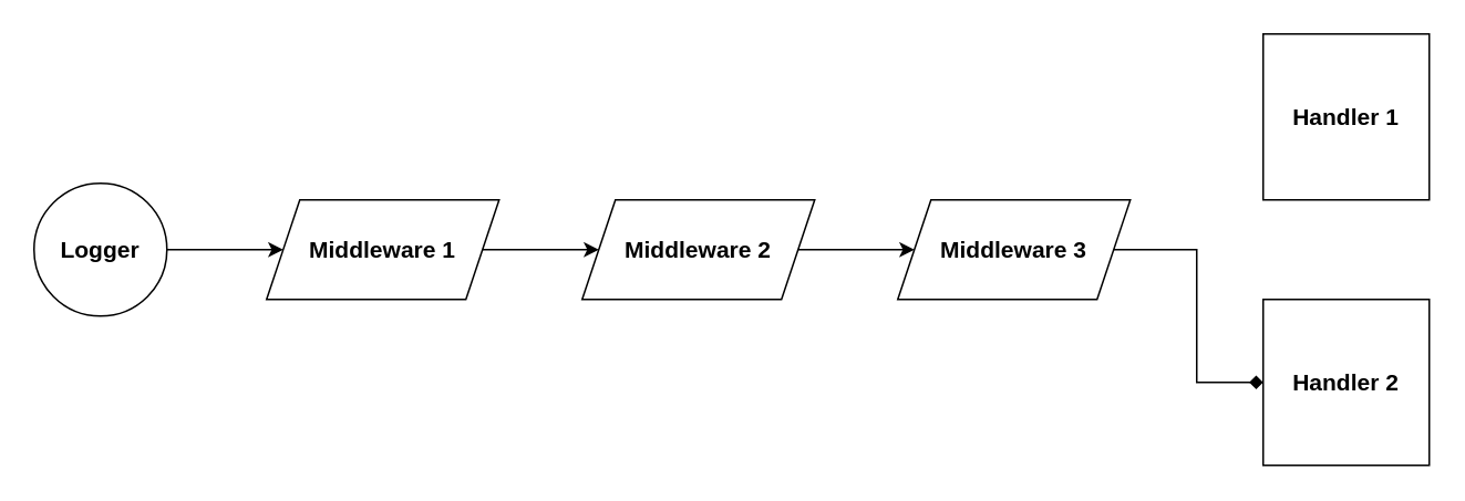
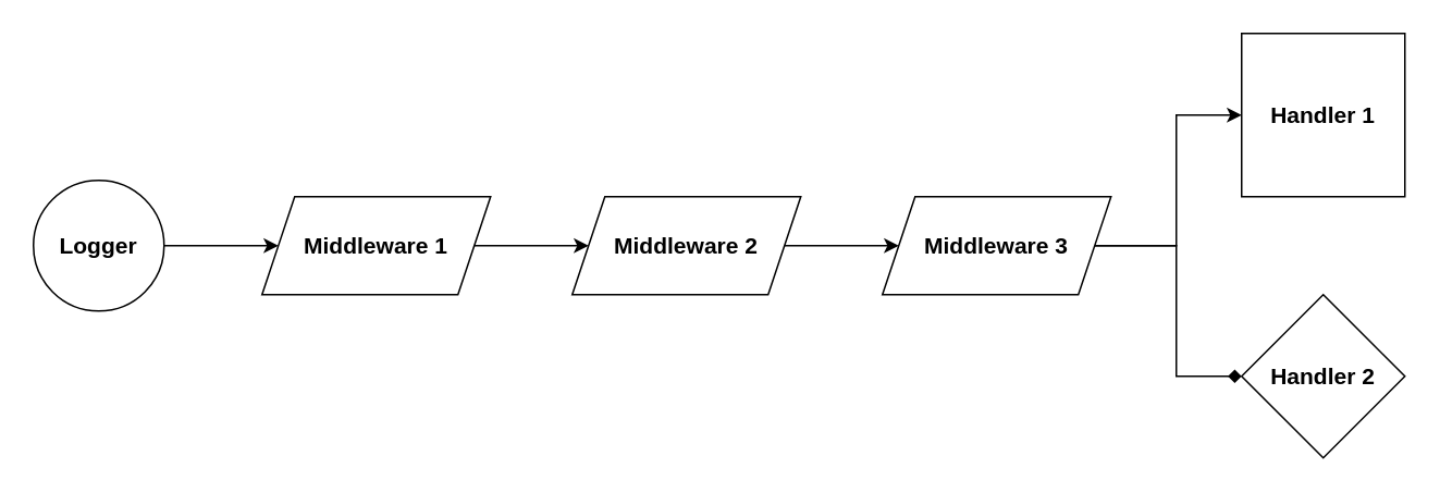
  <mxCell id="0" />
  <mxCell id="1" parent="0" />
  <mxCell id="2" style="edgeStyle=orthogonalEdgeStyle;rounded=0;orthogonalLoop=1;jettySize=auto;html=1;entryX=0;entryY=0.5;entryDx=0;entryDy=0;" edge="1" parent="1" source="3" target="5"><mxGeometry relative="1" as="geometry" /></mxCell>
  <mxCell id="3" value="&lt;b&gt;&lt;font style=&quot;font-size: 14px;&quot;&gt;Logger&lt;/font&gt;&lt;/b&gt;" style="ellipse;whiteSpace=wrap;html=1;aspect=fixed;" vertex="1" parent="1"><mxGeometry x="20" y="110" width="80" height="80" as="geometry" /></mxCell>
  <mxCell id="4" style="edgeStyle=orthogonalEdgeStyle;rounded=0;orthogonalLoop=1;jettySize=auto;html=1;" edge="1" parent="1" source="5" target="7"><mxGeometry relative="1" as="geometry" /></mxCell>
  <mxCell id="5" value="&lt;font style=&quot;font-size: 14px;&quot;&gt;&lt;b&gt;Middleware 1&lt;/b&gt;&lt;/font&gt;" style="shape=parallelogram;perimeter=parallelogramPerimeter;whiteSpace=wrap;html=1;fixedSize=1;" vertex="1" parent="1"><mxGeometry x="160" y="120" width="140" height="60" as="geometry" /></mxCell>
  <mxCell id="6" style="edgeStyle=orthogonalEdgeStyle;rounded=0;orthogonalLoop=1;jettySize=auto;html=1;entryX=0;entryY=0.5;entryDx=0;entryDy=0;" edge="1" parent="1" source="7" target="10"><mxGeometry relative="1" as="geometry" /></mxCell>
  <mxCell id="7" value="&lt;font style=&quot;font-size: 14px;&quot;&gt;&lt;b&gt;Middleware 2&lt;/b&gt;&lt;/font&gt;" style="shape=parallelogram;perimeter=parallelogramPerimeter;whiteSpace=wrap;html=1;fixedSize=1;" vertex="1" parent="1"><mxGeometry x="350" y="120" width="140" height="60" as="geometry" /></mxCell>
  <mxCell id="8" style="edgeStyle=orthogonalEdgeStyle;rounded=0;orthogonalLoop=1;jettySize=auto;html=1;entryX=0;entryY=0.5;entryDx=0;entryDy=0;endArrow=diamond;" edge="1" parent="1" source="10" target="12"><mxGeometry relative="1" as="geometry" /></mxCell>
+ <mxCell id="9" style="edgeStyle=orthogonalEdgeStyle;rounded=0;orthogonalLoop=1;jettySize=auto;html=1;" edge="1" parent="1" source="10" target="11"><mxGeometry relative="1" as="geometry" /></mxCell>
  <mxCell id="10" value="&lt;font style=&quot;font-size: 14px;&quot;&gt;&lt;b&gt;Middleware 3&lt;/b&gt;&lt;/font&gt;" style="shape=parallelogram;perimeter=parallelogramPerimeter;whiteSpace=wrap;html=1;fixedSize=1;" vertex="1" parent="1"><mxGeometry x="540" y="120" width="140" height="60" as="geometry" /></mxCell>
  <mxCell id="11" value="&lt;font style=&quot;font-size: 14px;&quot;&gt;&lt;b&gt;Handler 1&lt;/b&gt;&lt;/font&gt;" style="whiteSpace=wrap;html=1;rounded=0;" vertex="1" parent="1"><mxGeometry x="760" y="20" width="100" height="100" as="geometry" /></mxCell>
- <mxCell id="12" value="&lt;font style=&quot;font-size: 14px;&quot;&gt;&lt;b&gt;Handler 2&lt;/b&gt;&lt;/font&gt;" style="whiteSpace=wrap;html=1;rounded=0;" vertex="1" parent="1"><mxGeometry x="760" y="180" width="100" height="100" as="geometry" /></mxCell>
+ <mxCell id="12" value="&lt;font style=&quot;font-size: 14px;&quot;&gt;&lt;b&gt;Handler 2&lt;/b&gt;&lt;/font&gt;" style="rhombus;whiteSpace=wrap;html=1;" vertex="1" parent="1"><mxGeometry x="760" y="180" width="100" height="100" as="geometry" /></mxCell>
